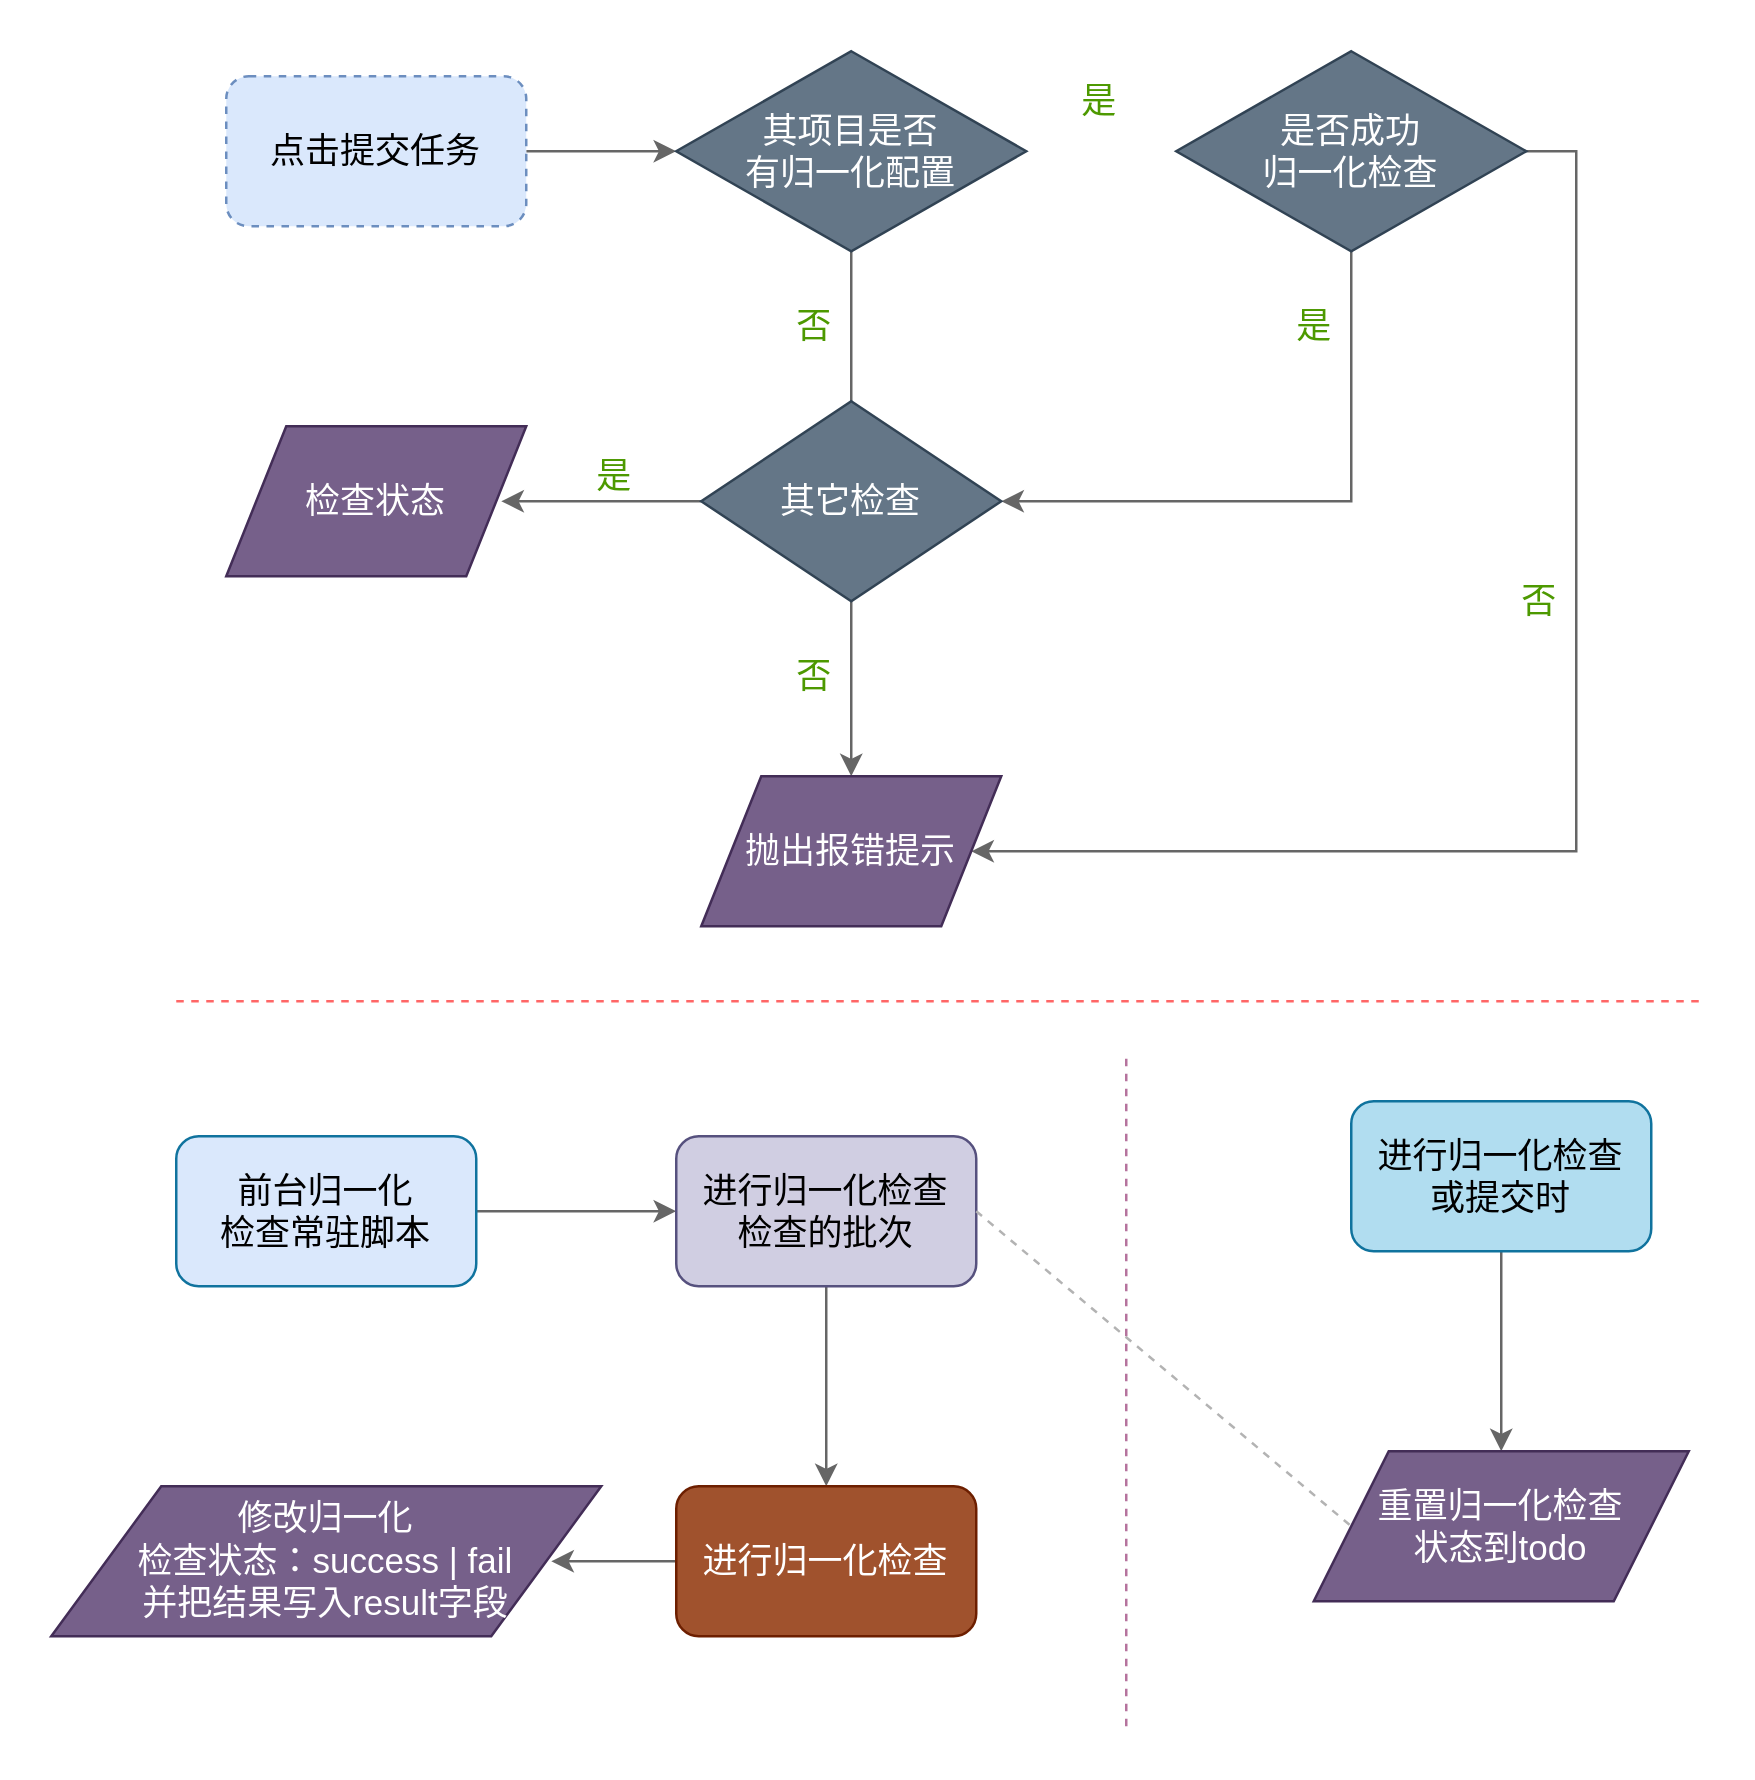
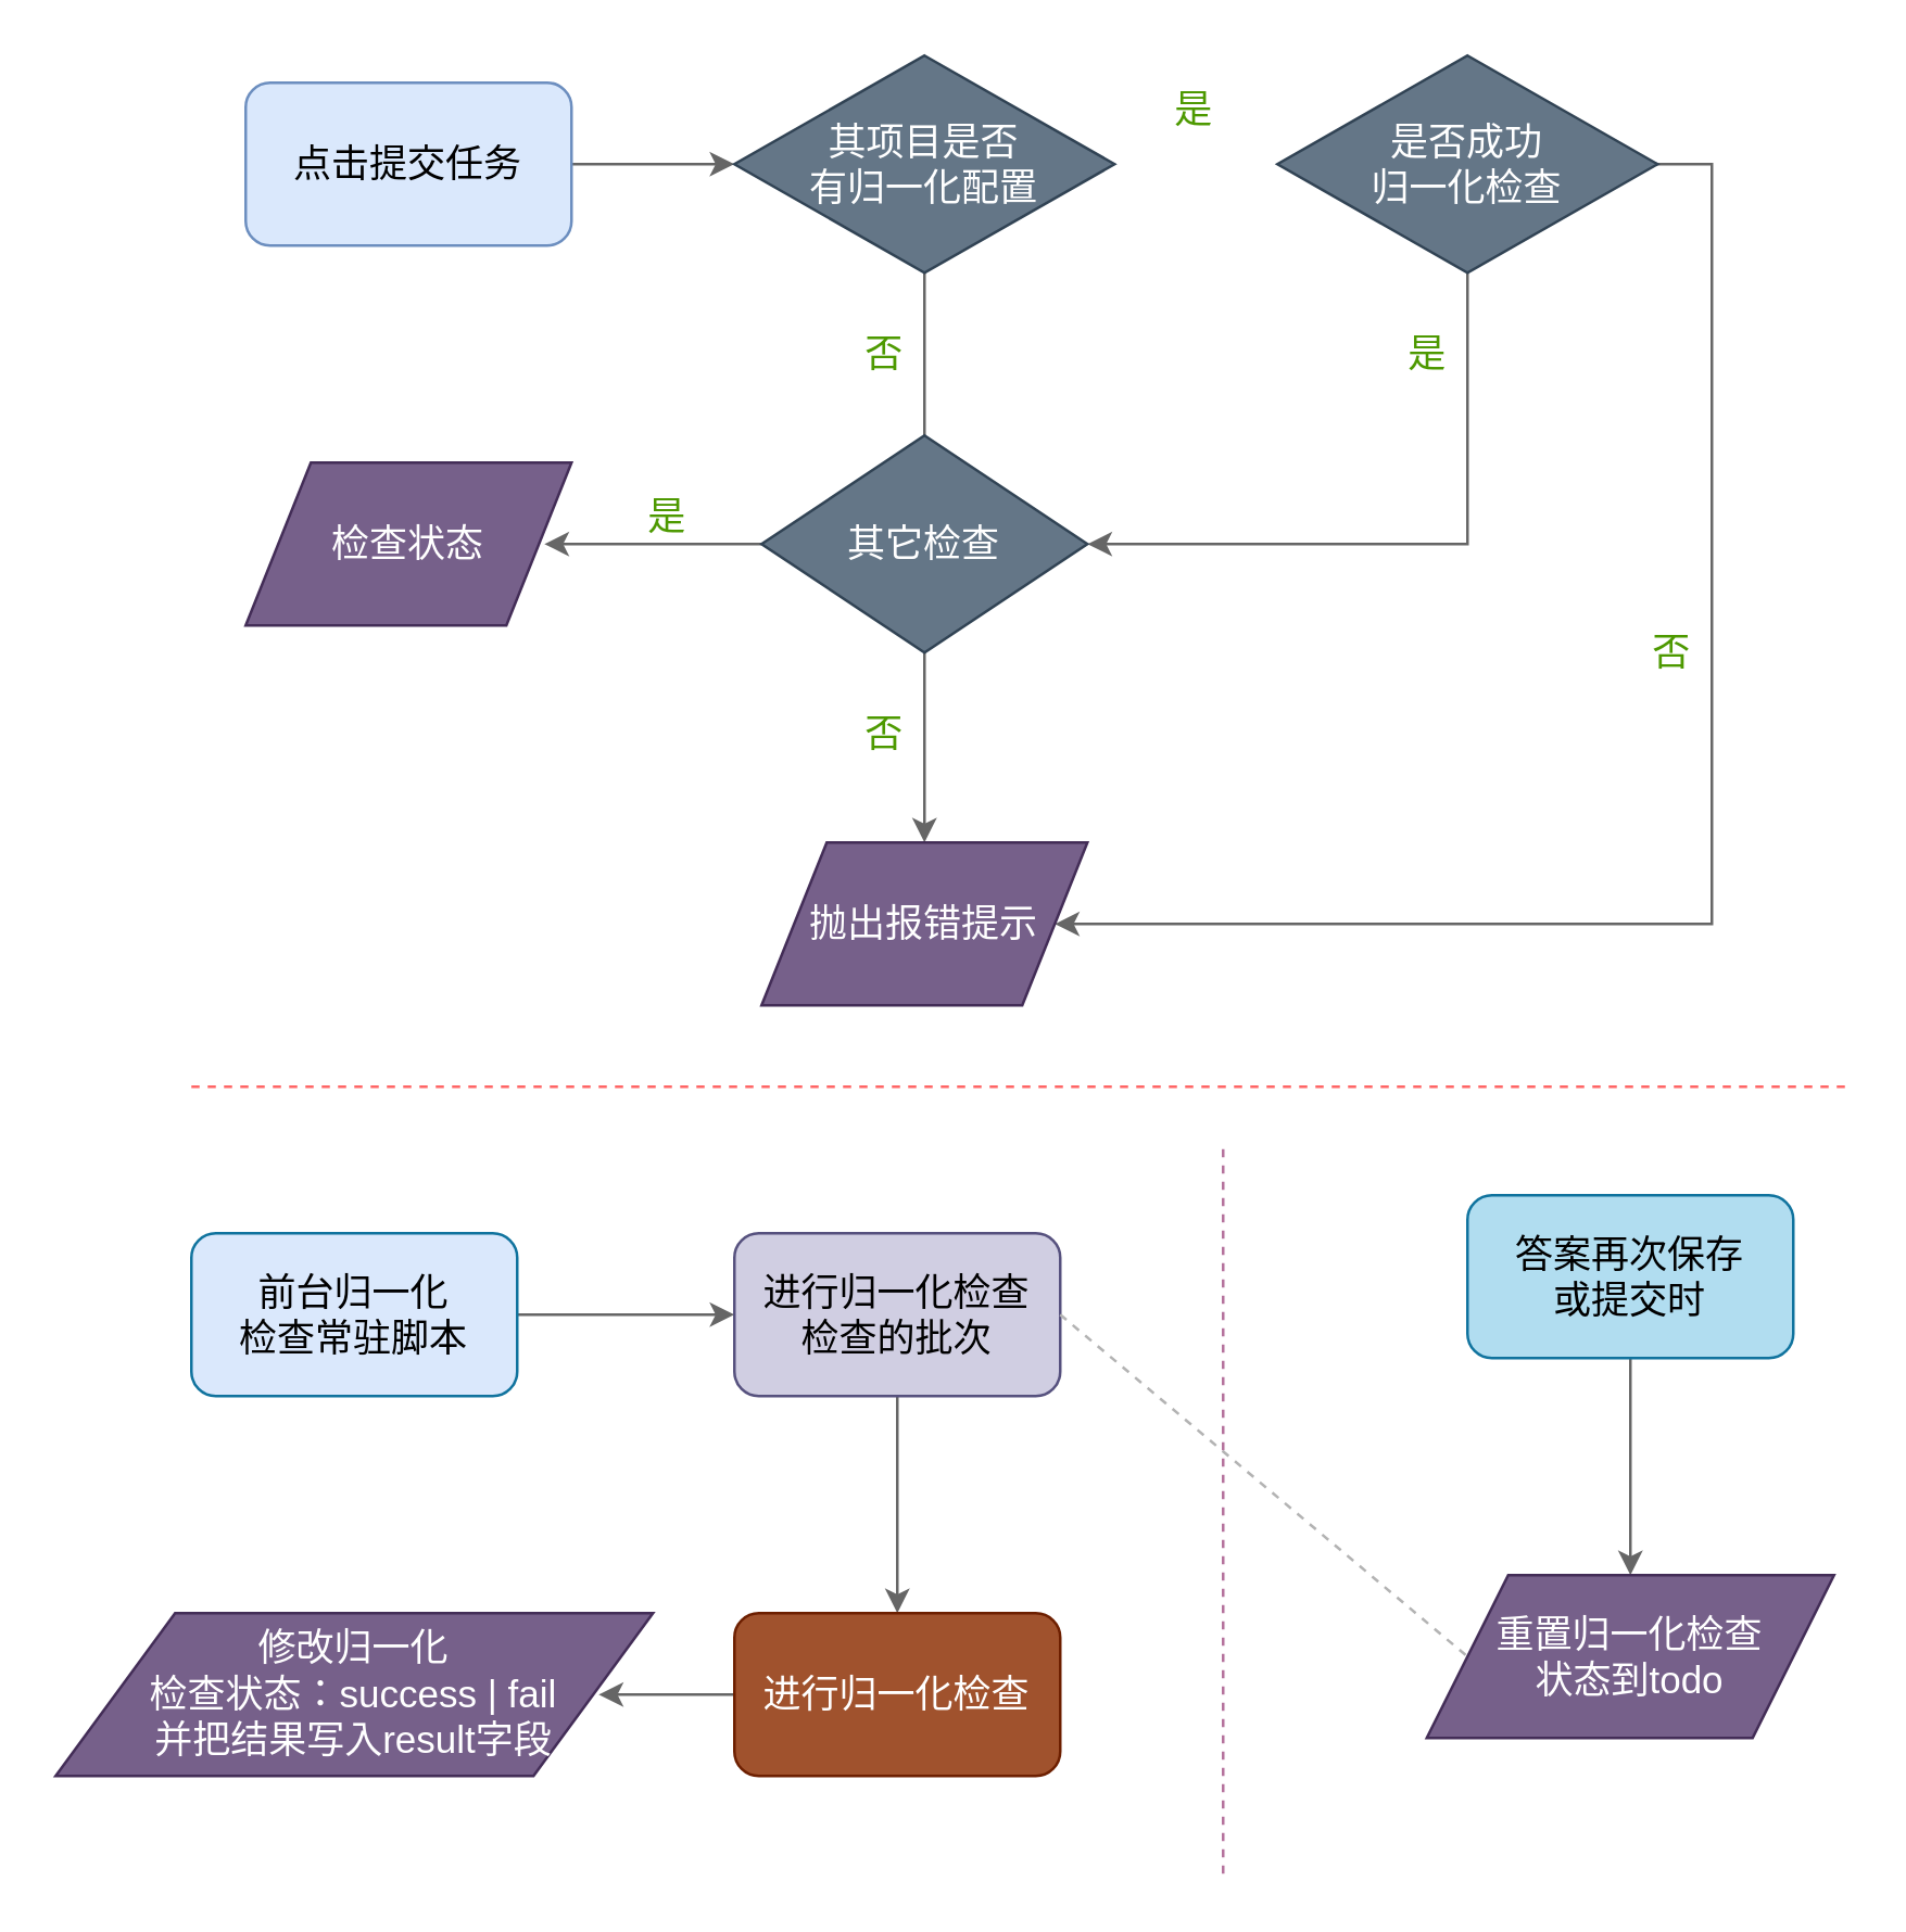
  <mxCell id="0" />
  <mxCell id="1" parent="0" />
  <mxCell id="2" value="" style="edgeStyle=orthogonalEdgeStyle;rounded=0;orthogonalLoop=1;jettySize=auto;html=1;strokeWidth=1;fontSize=14;fillColor=#fff2cc;strokeColor=#666666;" edge="1" parent="1" source="3"><mxGeometry relative="1" as="geometry"><mxPoint x="270" y="60" as="targetPoint" /></mxGeometry></mxCell>
- <mxCell id="3" value="点击提交任务" style="rounded=1;whiteSpace=wrap;html=1;strokeWidth=1;fontSize=14;fillColor=#dae8fc;strokeColor=#6c8ebf;dashed=1;" vertex="1" parent="1"><mxGeometry x="90" y="30" width="120" height="60" as="geometry" /></mxCell>
+ <mxCell id="3" value="点击提交任务" style="rounded=1;whiteSpace=wrap;html=1;strokeWidth=1;fontSize=14;fillColor=#dae8fc;strokeColor=#6c8ebf;" vertex="1" parent="1"><mxGeometry x="90" y="30" width="120" height="60" as="geometry" /></mxCell>
  <mxCell id="4" value="" style="edgeStyle=orthogonalEdgeStyle;rounded=0;orthogonalLoop=1;jettySize=auto;html=1;strokeWidth=1;fontSize=14;fillColor=#fff2cc;strokeColor=#666666;" edge="1" parent="1" source="5"><mxGeometry relative="1" as="geometry"><mxPoint x="340" y="180" as="targetPoint" /></mxGeometry></mxCell>
  <mxCell id="5" value="其项目是否&lt;br style=&quot;font-size: 14px;&quot;&gt;有归一化配置" style="rhombus;whiteSpace=wrap;html=1;strokeWidth=1;fontSize=14;fillColor=#647687;strokeColor=#314354;fontColor=#ffffff;" vertex="1" parent="1"><mxGeometry x="270" y="20" width="140" height="80" as="geometry" /></mxCell>
  <mxCell id="6" value="" style="edgeStyle=orthogonalEdgeStyle;rounded=0;orthogonalLoop=1;jettySize=auto;html=1;entryX=1;entryY=0.5;entryDx=0;entryDy=0;strokeWidth=1;fontSize=14;fillColor=#fff2cc;strokeColor=#666666;" edge="1" parent="1" source="8" target="11"><mxGeometry relative="1" as="geometry"><mxPoint x="540" y="180" as="targetPoint" /><Array as="points"><mxPoint x="540" y="200" /></Array></mxGeometry></mxCell>
  <mxCell id="7" value="" style="edgeStyle=orthogonalEdgeStyle;rounded=0;orthogonalLoop=1;jettySize=auto;html=1;entryX=1;entryY=0.5;entryDx=0;entryDy=0;strokeWidth=1;fontSize=14;fillColor=#fff2cc;strokeColor=#666666;" edge="1" parent="1" source="8" target="12"><mxGeometry relative="1" as="geometry"><mxPoint x="690" y="60" as="targetPoint" /><Array as="points"><mxPoint x="630" y="60" /><mxPoint x="630" y="340" /></Array></mxGeometry></mxCell>
  <mxCell id="8" value="是否成功&lt;br style=&quot;font-size: 14px;&quot;&gt;归一化检查" style="rhombus;whiteSpace=wrap;html=1;strokeWidth=1;fontSize=14;fillColor=#647687;strokeColor=#314354;fontColor=#ffffff;" vertex="1" parent="1"><mxGeometry x="470" y="20" width="140" height="80" as="geometry" /></mxCell>
  <mxCell id="9" value="" style="edgeStyle=orthogonalEdgeStyle;rounded=0;orthogonalLoop=1;jettySize=auto;html=1;strokeWidth=1;fontSize=14;fillColor=#fff2cc;strokeColor=#666666;" edge="1" parent="1" source="11"><mxGeometry relative="1" as="geometry"><mxPoint x="200" y="200" as="targetPoint" /></mxGeometry></mxCell>
  <mxCell id="10" value="" style="edgeStyle=orthogonalEdgeStyle;rounded=0;orthogonalLoop=1;jettySize=auto;html=1;strokeWidth=1;fontSize=14;fillColor=#fff2cc;strokeColor=#666666;" edge="1" parent="1" source="11" target="12"><mxGeometry relative="1" as="geometry" /></mxCell>
  <mxCell id="11" value="其它检查" style="rhombus;whiteSpace=wrap;html=1;strokeWidth=1;fontSize=14;fillColor=#647687;strokeColor=#314354;fontColor=#ffffff;" vertex="1" parent="1"><mxGeometry x="280" y="160" width="120" height="80" as="geometry" /></mxCell>
  <mxCell id="12" value="抛出报错提示" style="shape=parallelogram;perimeter=parallelogramPerimeter;whiteSpace=wrap;html=1;strokeWidth=1;fontSize=14;fillColor=#76608a;strokeColor=#432D57;fontColor=#ffffff;" vertex="1" parent="1"><mxGeometry x="280" y="310" width="120" height="60" as="geometry" /></mxCell>
  <mxCell id="13" value="检查状态" style="shape=parallelogram;perimeter=parallelogramPerimeter;whiteSpace=wrap;html=1;strokeWidth=1;fontSize=14;fillColor=#76608a;strokeColor=#432D57;fontColor=#ffffff;" vertex="1" parent="1"><mxGeometry x="90" y="170" width="120" height="60" as="geometry" /></mxCell>
  <mxCell id="14" value="" style="endArrow=none;dashed=1;html=1;strokeWidth=1;fontSize=14;fillColor=#fff2cc;strokeColor=#FF6666;" edge="1" parent="1"><mxGeometry width="50" height="50" relative="1" as="geometry"><mxPoint x="70" y="400" as="sourcePoint" /><mxPoint x="680" y="400" as="targetPoint" /></mxGeometry></mxCell>
  <mxCell id="15" value="" style="edgeStyle=orthogonalEdgeStyle;rounded=0;orthogonalLoop=1;jettySize=auto;html=1;strokeWidth=1;fontSize=14;fillColor=#fff2cc;strokeColor=#666666;" edge="1" parent="1" source="16" target="18"><mxGeometry relative="1" as="geometry" /></mxCell>
  <mxCell id="16" value="前台归一化&lt;br style=&quot;font-size: 14px;&quot;&gt;检查常驻脚本" style="rounded=1;whiteSpace=wrap;html=1;strokeWidth=1;fontSize=14;fillColor=#dae8fc;strokeColor=#10739e;" vertex="1" parent="1"><mxGeometry x="70" y="454" width="120" height="60" as="geometry" /></mxCell>
  <mxCell id="17" value="" style="edgeStyle=orthogonalEdgeStyle;rounded=0;orthogonalLoop=1;jettySize=auto;html=1;strokeWidth=1;fontSize=14;fillColor=#fff2cc;strokeColor=#666666;" edge="1" parent="1" source="18" target="20"><mxGeometry relative="1" as="geometry" /></mxCell>
  <mxCell id="18" value="进行归一化检查&lt;br style=&quot;font-size: 14px;&quot;&gt;检查的批次" style="rounded=1;whiteSpace=wrap;html=1;strokeWidth=1;fontSize=14;fillColor=#d0cee2;strokeColor=#56517e;" vertex="1" parent="1"><mxGeometry x="270" y="454" width="120" height="60" as="geometry" /></mxCell>
  <mxCell id="19" value="" style="edgeStyle=orthogonalEdgeStyle;rounded=0;orthogonalLoop=1;jettySize=auto;html=1;strokeWidth=1;fontSize=14;fillColor=#fff2cc;strokeColor=#666666;" edge="1" parent="1" source="20"><mxGeometry relative="1" as="geometry"><mxPoint x="220" y="624" as="targetPoint" /></mxGeometry></mxCell>
  <mxCell id="20" value="进行归一化检查" style="rounded=1;whiteSpace=wrap;html=1;strokeWidth=1;fontSize=14;fillColor=#a0522d;strokeColor=#6D1F00;fontColor=#ffffff;" vertex="1" parent="1"><mxGeometry x="270" y="594" width="120" height="60" as="geometry" /></mxCell>
  <mxCell id="21" value="" style="endArrow=none;dashed=1;html=1;strokeWidth=1;fontSize=14;fillColor=#fff2cc;strokeColor=#B5739D;" edge="1" parent="1"><mxGeometry width="50" height="50" relative="1" as="geometry"><mxPoint x="450" y="690" as="sourcePoint" /><mxPoint x="450" y="420" as="targetPoint" /></mxGeometry></mxCell>
  <mxCell id="22" value="" style="edgeStyle=orthogonalEdgeStyle;rounded=0;orthogonalLoop=1;jettySize=auto;html=1;strokeWidth=1;fontSize=14;fillColor=#fff2cc;strokeColor=#666666;" edge="1" parent="1" source="23"><mxGeometry relative="1" as="geometry"><mxPoint x="600" y="580" as="targetPoint" /></mxGeometry></mxCell>
- <mxCell id="23" value="进行归一化检查&lt;br style=&quot;font-size: 14px;&quot;&gt;或提交时" style="rounded=1;whiteSpace=wrap;html=1;strokeWidth=1;fontSize=14;fillColor=#b1ddf0;strokeColor=#10739e;" vertex="1" parent="1"><mxGeometry x="540" y="440" width="120" height="60" as="geometry" /></mxCell>
+ <mxCell id="23" value="答案再次保存&lt;br style=&quot;font-size: 14px;&quot;&gt;或提交时" style="rounded=1;whiteSpace=wrap;html=1;strokeWidth=1;fontSize=14;fillColor=#b1ddf0;strokeColor=#10739e;" vertex="1" parent="1"><mxGeometry x="540" y="440" width="120" height="60" as="geometry" /></mxCell>
  <mxCell id="24" value="重置归一化检查&lt;br style=&quot;font-size: 14px;&quot;&gt;状态到todo" style="shape=parallelogram;perimeter=parallelogramPerimeter;whiteSpace=wrap;html=1;strokeWidth=1;fontSize=14;fillColor=#76608a;strokeColor=#432D57;fontColor=#ffffff;" vertex="1" parent="1"><mxGeometry x="525" y="580" width="150" height="60" as="geometry" /></mxCell>
  <mxCell id="25" value="&lt;span&gt;修改归一化&lt;/span&gt;&lt;br&gt;&lt;span&gt;检查状态：success | fail&lt;/span&gt;&lt;br&gt;&lt;span&gt;并把结果写入result字段&lt;/span&gt;" style="shape=parallelogram;perimeter=parallelogramPerimeter;whiteSpace=wrap;html=1;strokeWidth=1;fontSize=14;spacing=0;fillColor=#76608a;strokeColor=#432D57;fontColor=#ffffff;" vertex="1" parent="1"><mxGeometry x="20" y="594" width="220" height="60" as="geometry" /></mxCell>
  <mxCell id="26" value="" style="endArrow=none;dashed=1;html=1;strokeColor=#B3B3B3;strokeWidth=1;fontSize=14;exitX=1;exitY=0.5;exitDx=0;exitDy=0;entryX=0;entryY=0.5;entryDx=0;entryDy=0;" edge="1" parent="1" source="18" target="24"><mxGeometry width="50" height="50" relative="1" as="geometry"><mxPoint x="630" y="440" as="sourcePoint" /><mxPoint x="680" y="390" as="targetPoint" /></mxGeometry></mxCell>
  <mxCell id="27" value="&lt;font color=&quot;#4d9900&quot;&gt;是&lt;/font&gt;" style="text;html=1;align=center;verticalAlign=middle;resizable=0;points=[];autosize=1;fontSize=14;" vertex="1" parent="1"><mxGeometry x="423.5" y="30" width="30" height="20" as="geometry" /></mxCell>
  <mxCell id="28" value="&lt;font color=&quot;#4d9900&quot;&gt;否&lt;/font&gt;" style="text;html=1;align=center;verticalAlign=middle;resizable=0;points=[];autosize=1;fontSize=14;" vertex="1" parent="1"><mxGeometry x="310" y="120" width="30" height="20" as="geometry" /></mxCell>
  <mxCell id="29" value="&lt;font color=&quot;#4d9900&quot;&gt;是&lt;/font&gt;" style="text;html=1;align=center;verticalAlign=middle;resizable=0;points=[];autosize=1;fontSize=14;" vertex="1" parent="1"><mxGeometry x="510" y="120" width="30" height="20" as="geometry" /></mxCell>
  <mxCell id="30" value="&lt;font color=&quot;#4d9900&quot;&gt;否&lt;/font&gt;" style="text;html=1;align=center;verticalAlign=middle;resizable=0;points=[];autosize=1;fontSize=14;" vertex="1" parent="1"><mxGeometry x="600" y="230" width="30" height="20" as="geometry" /></mxCell>
  <mxCell id="31" value="&lt;font color=&quot;#4d9900&quot;&gt;是&lt;/font&gt;" style="text;html=1;align=center;verticalAlign=middle;resizable=0;points=[];autosize=1;fontSize=14;" vertex="1" parent="1"><mxGeometry x="230" y="180" width="30" height="20" as="geometry" /></mxCell>
  <mxCell id="32" value="&lt;font color=&quot;#4d9900&quot;&gt;否&lt;/font&gt;" style="text;html=1;align=center;verticalAlign=middle;resizable=0;points=[];autosize=1;fontSize=14;" vertex="1" parent="1"><mxGeometry x="310" y="260" width="30" height="20" as="geometry" /></mxCell>
